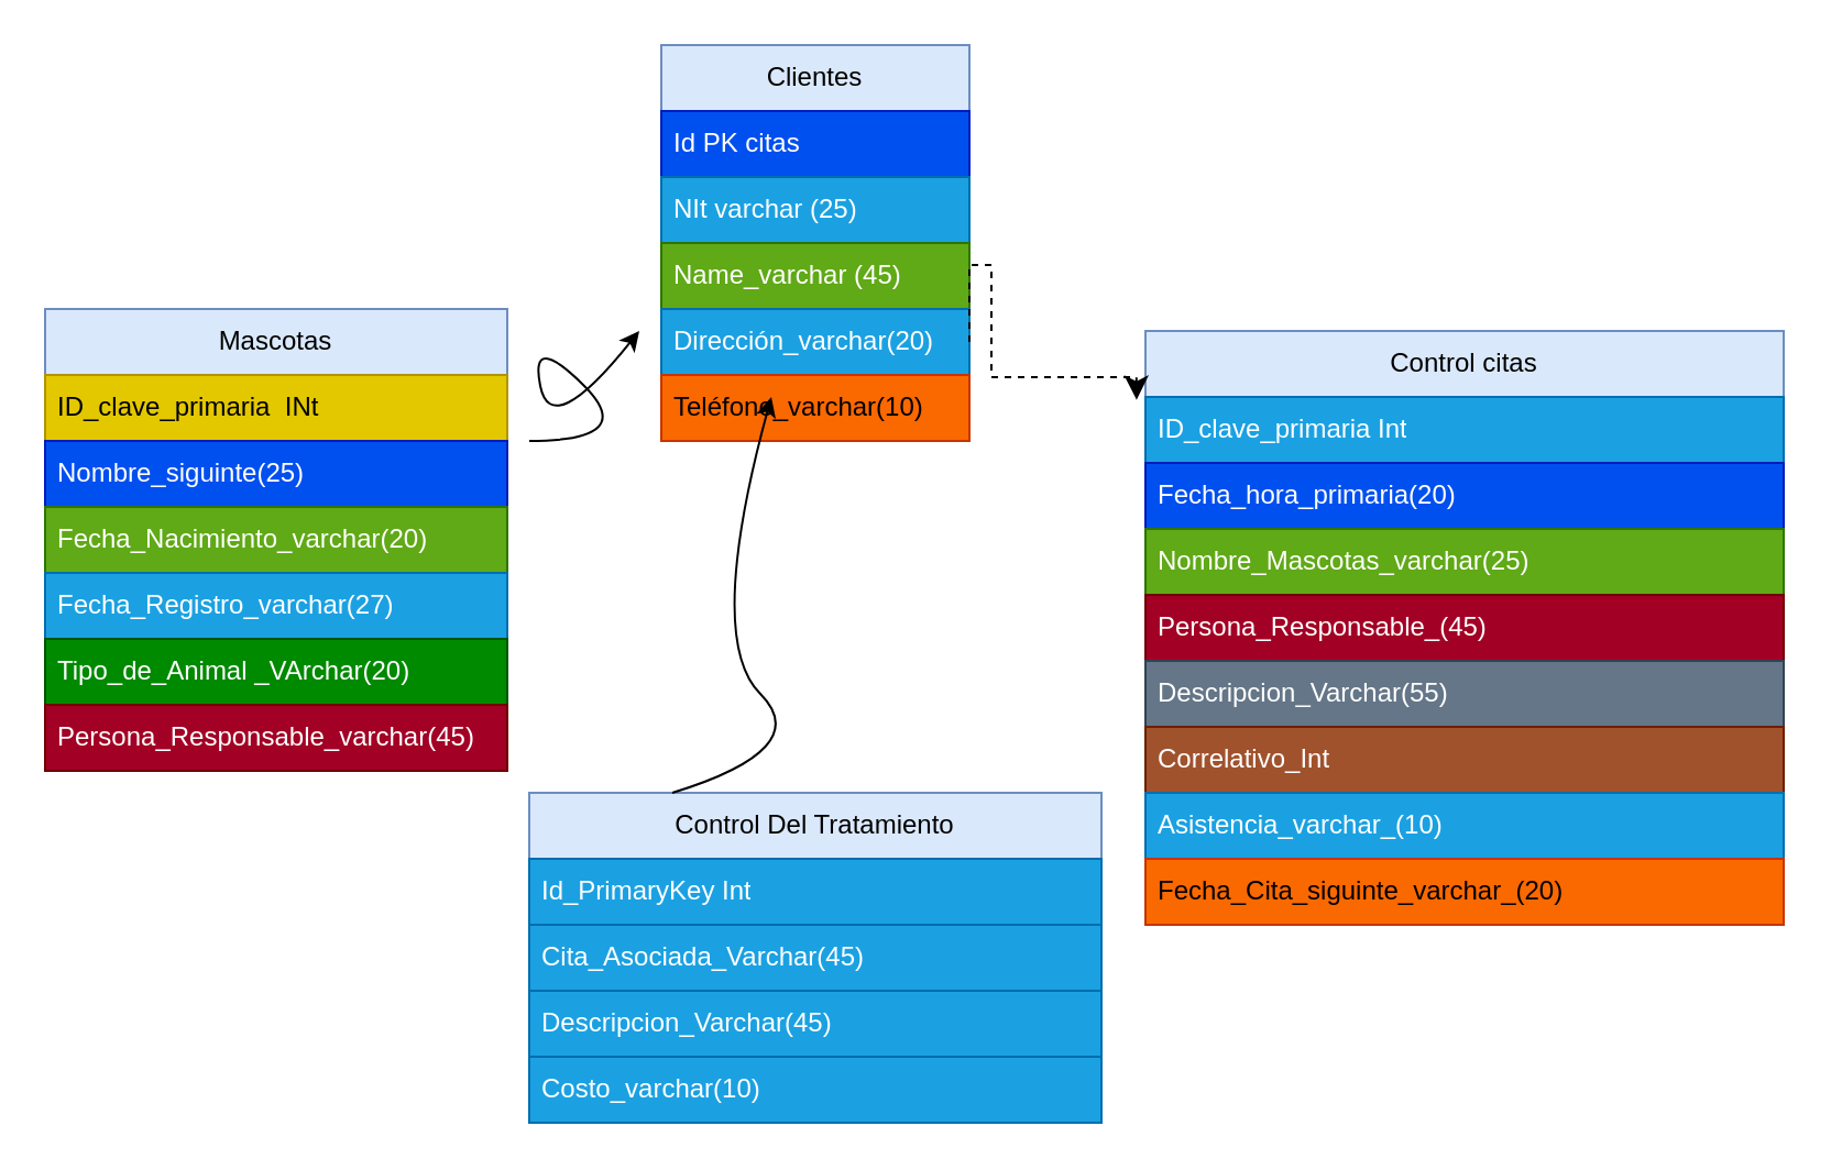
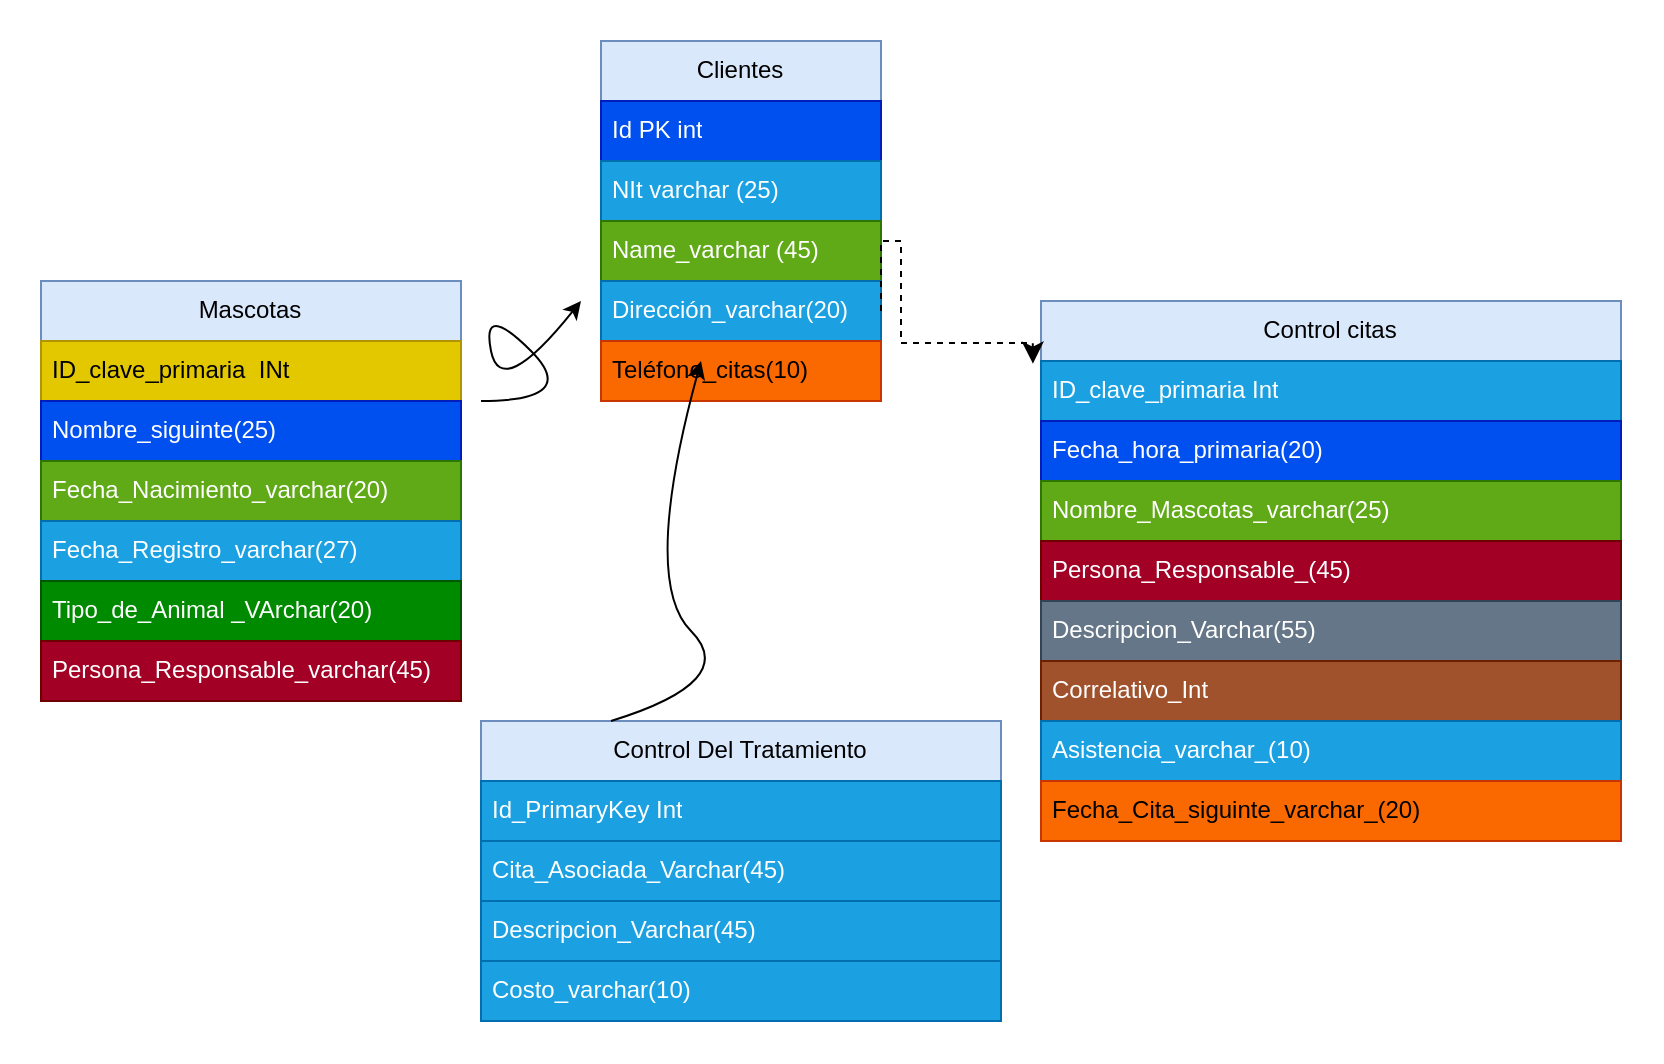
  <mxCell id="0" />
  <mxCell id="1" parent="0" />
  <mxCell id="2" value="Clientes" style="swimlane;fontStyle=0;childLayout=stackLayout;horizontal=1;startSize=30;horizontalStack=0;resizeParent=1;resizeParentMax=0;resizeLast=0;collapsible=1;marginBottom=0;whiteSpace=wrap;html=1;fillColor=#dae8fc;strokeColor=#6c8ebf;" parent="1" vertex="1"><mxGeometry x="300" y="20" width="140" height="180" as="geometry" /></mxCell>
- <mxCell id="3" value="&lt;font style=&quot;vertical-align: inherit;&quot;&gt;&lt;font style=&quot;vertical-align: inherit;&quot;&gt;Id PK citas&lt;/font&gt;&lt;/font&gt;" style="text;strokeColor=#001DBC;fillColor=#0050ef;align=left;verticalAlign=middle;spacingLeft=4;spacingRight=4;overflow=hidden;points=[[0,0.5],[1,0.5]];portConstraint=eastwest;rotatable=0;whiteSpace=wrap;html=1;fontColor=#ffffff;" parent="2" vertex="1"><mxGeometry y="30" width="140" height="30" as="geometry" /></mxCell>
+ <mxCell id="3" value="&lt;font style=&quot;vertical-align: inherit;&quot;&gt;&lt;font style=&quot;vertical-align: inherit;&quot;&gt;Id PK int&lt;/font&gt;&lt;/font&gt;" style="text;strokeColor=#001DBC;fillColor=#0050ef;align=left;verticalAlign=middle;spacingLeft=4;spacingRight=4;overflow=hidden;points=[[0,0.5],[1,0.5]];portConstraint=eastwest;rotatable=0;whiteSpace=wrap;html=1;fontColor=#ffffff;" parent="2" vertex="1"><mxGeometry y="30" width="140" height="30" as="geometry" /></mxCell>
  <mxCell id="4" value="&lt;font style=&quot;vertical-align: inherit;&quot;&gt;&lt;font style=&quot;vertical-align: inherit;&quot;&gt;NIt varchar (25)&lt;/font&gt;&lt;/font&gt;" style="text;strokeColor=#006EAF;fillColor=#1ba1e2;align=left;verticalAlign=middle;spacingLeft=4;spacingRight=4;overflow=hidden;points=[[0,0.5],[1,0.5]];portConstraint=eastwest;rotatable=0;whiteSpace=wrap;html=1;fontColor=#ffffff;" vertex="1" parent="2"><mxGeometry y="60" width="140" height="30" as="geometry" /></mxCell>
  <mxCell id="5" value="Name_varchar (45)" style="text;strokeColor=#2D7600;fillColor=#60a917;align=left;verticalAlign=middle;spacingLeft=4;spacingRight=4;overflow=hidden;points=[[0,0.5],[1,0.5]];portConstraint=eastwest;rotatable=0;whiteSpace=wrap;html=1;fontColor=#ffffff;" parent="2" vertex="1"><mxGeometry y="90" width="140" height="30" as="geometry" /></mxCell>
  <mxCell id="6" value="&lt;font style=&quot;vertical-align: inherit;&quot;&gt;&lt;font style=&quot;vertical-align: inherit;&quot;&gt;Dirección_varchar(20)&lt;/font&gt;&lt;/font&gt;" style="text;strokeColor=#006EAF;fillColor=#1ba1e2;align=left;verticalAlign=middle;spacingLeft=4;spacingRight=4;overflow=hidden;points=[[0,0.5],[1,0.5]];portConstraint=eastwest;rotatable=0;whiteSpace=wrap;html=1;fontColor=#ffffff;" parent="2" vertex="1"><mxGeometry y="120" width="140" height="30" as="geometry" /></mxCell>
- <mxCell id="7" value="&lt;font style=&quot;vertical-align: inherit;&quot;&gt;&lt;font style=&quot;vertical-align: inherit;&quot;&gt;Teléfono_varchar(10)&lt;/font&gt;&lt;/font&gt;" style="text;strokeColor=#C73500;fillColor=#fa6800;align=left;verticalAlign=middle;spacingLeft=4;spacingRight=4;overflow=hidden;points=[[0,0.5],[1,0.5]];portConstraint=eastwest;rotatable=0;whiteSpace=wrap;html=1;fontColor=#000000;" parent="2" vertex="1"><mxGeometry y="150" width="140" height="30" as="geometry" /></mxCell>
+ <mxCell id="7" value="&lt;font style=&quot;vertical-align: inherit;&quot;&gt;&lt;font style=&quot;vertical-align: inherit;&quot;&gt;Teléfono_citas(10)&lt;/font&gt;&lt;/font&gt;" style="text;strokeColor=#C73500;fillColor=#fa6800;align=left;verticalAlign=middle;spacingLeft=4;spacingRight=4;overflow=hidden;points=[[0,0.5],[1,0.5]];portConstraint=eastwest;rotatable=0;whiteSpace=wrap;html=1;fontColor=#000000;" parent="2" vertex="1"><mxGeometry y="150" width="140" height="30" as="geometry" /></mxCell>
  <mxCell id="8" value="Mascotas" style="swimlane;fontStyle=0;childLayout=stackLayout;horizontal=1;startSize=30;horizontalStack=0;resizeParent=1;resizeParentMax=0;resizeLast=0;collapsible=1;marginBottom=0;whiteSpace=wrap;html=1;fillColor=#dae8fc;strokeColor=#6c8ebf;" parent="1" vertex="1"><mxGeometry x="20" y="140" width="210" height="210" as="geometry" /></mxCell>
  <mxCell id="9" value="&lt;font style=&quot;vertical-align: inherit;&quot;&gt;&lt;font style=&quot;vertical-align: inherit;&quot;&gt;&lt;font style=&quot;vertical-align: inherit;&quot;&gt;&lt;font style=&quot;vertical-align: inherit;&quot;&gt;&lt;font style=&quot;vertical-align: inherit;&quot;&gt;&lt;font style=&quot;vertical-align: inherit;&quot;&gt;&lt;font style=&quot;vertical-align: inherit;&quot;&gt;&lt;font style=&quot;vertical-align: inherit;&quot;&gt;&lt;font style=&quot;vertical-align: inherit;&quot;&gt;&lt;font style=&quot;vertical-align: inherit;&quot;&gt;ID_clave_primaria&amp;nbsp; INt&lt;/font&gt;&lt;/font&gt;&lt;/font&gt;&lt;/font&gt;&lt;/font&gt;&lt;/font&gt;&lt;/font&gt;&lt;/font&gt;&lt;/font&gt;&lt;/font&gt;" style="text;strokeColor=#B09500;fillColor=#e3c800;align=left;verticalAlign=middle;spacingLeft=4;spacingRight=4;overflow=hidden;points=[[0,0.5],[1,0.5]];portConstraint=eastwest;rotatable=0;whiteSpace=wrap;html=1;fontColor=#000000;" parent="8" vertex="1"><mxGeometry y="30" width="210" height="30" as="geometry" /></mxCell>
  <mxCell id="10" value="&lt;font style=&quot;vertical-align: inherit;&quot;&gt;&lt;font style=&quot;vertical-align: inherit;&quot;&gt;Nombre_siguinte(25)&lt;/font&gt;&lt;/font&gt;" style="text;strokeColor=#001DBC;fillColor=#0050ef;align=left;verticalAlign=middle;spacingLeft=4;spacingRight=4;overflow=hidden;points=[[0,0.5],[1,0.5]];portConstraint=eastwest;rotatable=0;whiteSpace=wrap;html=1;fontColor=#ffffff;" parent="8" vertex="1"><mxGeometry y="60" width="210" height="30" as="geometry" /></mxCell>
  <mxCell id="11" value="Fecha_Nacimiento_varchar(20)" style="text;strokeColor=#2D7600;fillColor=#60a917;align=left;verticalAlign=middle;spacingLeft=4;spacingRight=4;overflow=hidden;points=[[0,0.5],[1,0.5]];portConstraint=eastwest;rotatable=0;whiteSpace=wrap;html=1;fontColor=#ffffff;" parent="8" vertex="1"><mxGeometry y="90" width="210" height="30" as="geometry" /></mxCell>
  <mxCell id="12" value="Fecha_Registro_varchar(27)" style="text;strokeColor=#006EAF;fillColor=#1ba1e2;align=left;verticalAlign=middle;spacingLeft=4;spacingRight=4;overflow=hidden;points=[[0,0.5],[1,0.5]];portConstraint=eastwest;rotatable=0;whiteSpace=wrap;html=1;fontColor=#ffffff;" parent="8" vertex="1"><mxGeometry y="120" width="210" height="30" as="geometry" /></mxCell>
  <mxCell id="13" value="&lt;font style=&quot;vertical-align: inherit;&quot;&gt;&lt;font style=&quot;vertical-align: inherit;&quot;&gt;Tipo_de_Animal _VArchar(20)&lt;/font&gt;&lt;/font&gt;" style="text;strokeColor=#005700;fillColor=#008a00;align=left;verticalAlign=middle;spacingLeft=4;spacingRight=4;overflow=hidden;points=[[0,0.5],[1,0.5]];portConstraint=eastwest;rotatable=0;whiteSpace=wrap;html=1;fontColor=#ffffff;" parent="8" vertex="1"><mxGeometry y="150" width="210" height="30" as="geometry" /></mxCell>
  <mxCell id="14" value="Persona_Responsable_varchar(45)" style="text;strokeColor=#6F0000;fillColor=#a20025;align=left;verticalAlign=middle;spacingLeft=4;spacingRight=4;overflow=hidden;points=[[0,0.5],[1,0.5]];portConstraint=eastwest;rotatable=0;whiteSpace=wrap;html=1;fontColor=#ffffff;" parent="8" vertex="1"><mxGeometry y="180" width="210" height="30" as="geometry" /></mxCell>
  <mxCell id="15" value="Control citas" style="swimlane;fontStyle=0;childLayout=stackLayout;horizontal=1;startSize=30;horizontalStack=0;resizeParent=1;resizeParentMax=0;resizeLast=0;collapsible=1;marginBottom=0;whiteSpace=wrap;html=1;fillColor=#dae8fc;strokeColor=#6c8ebf;" parent="1" vertex="1"><mxGeometry x="520" y="150" width="290" height="270" as="geometry" /></mxCell>
  <mxCell id="16" value="&lt;font style=&quot;vertical-align: inherit;&quot;&gt;&lt;font style=&quot;vertical-align: inherit;&quot;&gt;&lt;font style=&quot;vertical-align: inherit;&quot;&gt;&lt;font style=&quot;vertical-align: inherit;&quot;&gt;&lt;font style=&quot;vertical-align: inherit;&quot;&gt;&lt;font style=&quot;vertical-align: inherit;&quot;&gt;&lt;font style=&quot;vertical-align: inherit;&quot;&gt;&lt;font style=&quot;vertical-align: inherit;&quot;&gt;ID_clave_primaria Int&lt;/font&gt;&lt;/font&gt;&lt;/font&gt;&lt;/font&gt;&lt;/font&gt;&lt;/font&gt;&lt;/font&gt;&lt;/font&gt;" style="text;strokeColor=#006EAF;fillColor=#1ba1e2;align=left;verticalAlign=middle;spacingLeft=4;spacingRight=4;overflow=hidden;points=[[0,0.5],[1,0.5]];portConstraint=eastwest;rotatable=0;whiteSpace=wrap;html=1;fontColor=#ffffff;" parent="15" vertex="1"><mxGeometry y="30" width="290" height="30" as="geometry" /></mxCell>
  <mxCell id="17" value="&lt;font style=&quot;vertical-align: inherit;&quot;&gt;&lt;font style=&quot;vertical-align: inherit;&quot;&gt;Fecha_hora_primaria(20)&lt;/font&gt;&lt;/font&gt;" style="text;strokeColor=#001DBC;fillColor=#0050ef;align=left;verticalAlign=middle;spacingLeft=4;spacingRight=4;overflow=hidden;points=[[0,0.5],[1,0.5]];portConstraint=eastwest;rotatable=0;whiteSpace=wrap;html=1;fontColor=#ffffff;" parent="15" vertex="1"><mxGeometry y="60" width="290" height="30" as="geometry" /></mxCell>
  <mxCell id="18" value="&lt;font style=&quot;vertical-align: inherit;&quot;&gt;&lt;font style=&quot;vertical-align: inherit;&quot;&gt;Nombre_Mascotas_varchar(25)&lt;/font&gt;&lt;/font&gt;" style="text;strokeColor=#2D7600;fillColor=#60a917;align=left;verticalAlign=middle;spacingLeft=4;spacingRight=4;overflow=hidden;points=[[0,0.5],[1,0.5]];portConstraint=eastwest;rotatable=0;whiteSpace=wrap;html=1;fontColor=#ffffff;" parent="15" vertex="1"><mxGeometry y="90" width="290" height="30" as="geometry" /></mxCell>
  <mxCell id="19" value="Persona_Responsable_(45)" style="text;strokeColor=#6F0000;fillColor=#a20025;align=left;verticalAlign=middle;spacingLeft=4;spacingRight=4;overflow=hidden;points=[[0,0.5],[1,0.5]];portConstraint=eastwest;rotatable=0;whiteSpace=wrap;html=1;fontColor=#ffffff;" parent="15" vertex="1"><mxGeometry y="120" width="290" height="30" as="geometry" /></mxCell>
  <mxCell id="20" value="&lt;font style=&quot;vertical-align: inherit;&quot;&gt;&lt;font style=&quot;vertical-align: inherit;&quot;&gt;Descripcion_Varchar(55)&lt;/font&gt;&lt;/font&gt;" style="text;strokeColor=#314354;fillColor=#647687;align=left;verticalAlign=middle;spacingLeft=4;spacingRight=4;overflow=hidden;points=[[0,0.5],[1,0.5]];portConstraint=eastwest;rotatable=0;whiteSpace=wrap;html=1;fontColor=#ffffff;" vertex="1" parent="15"><mxGeometry y="150" width="290" height="30" as="geometry" /></mxCell>
  <mxCell id="21" value="&lt;font style=&quot;vertical-align: inherit;&quot;&gt;&lt;font style=&quot;vertical-align: inherit;&quot;&gt;Correlativo_Int&lt;/font&gt;&lt;/font&gt;" style="text;strokeColor=#6D1F00;fillColor=#a0522d;align=left;verticalAlign=middle;spacingLeft=4;spacingRight=4;overflow=hidden;points=[[0,0.5],[1,0.5]];portConstraint=eastwest;rotatable=0;whiteSpace=wrap;html=1;fontColor=#ffffff;" vertex="1" parent="15"><mxGeometry y="180" width="290" height="30" as="geometry" /></mxCell>
  <mxCell id="22" value="Asistencia_varchar_(10)" style="text;strokeColor=#006EAF;fillColor=#1ba1e2;align=left;verticalAlign=middle;spacingLeft=4;spacingRight=4;overflow=hidden;points=[[0,0.5],[1,0.5]];portConstraint=eastwest;rotatable=0;whiteSpace=wrap;html=1;fontColor=#ffffff;" parent="15" vertex="1"><mxGeometry y="210" width="290" height="30" as="geometry" /></mxCell>
  <mxCell id="23" value="Fecha_Cita_siguinte_varchar_(20)" style="text;strokeColor=#C73500;fillColor=#fa6800;align=left;verticalAlign=middle;spacingLeft=4;spacingRight=4;overflow=hidden;points=[[0,0.5],[1,0.5]];portConstraint=eastwest;rotatable=0;whiteSpace=wrap;html=1;fontColor=#000000;" parent="15" vertex="1"><mxGeometry y="240" width="290" height="30" as="geometry" /></mxCell>
  <mxCell id="24" value="Control Del Tratamiento" style="swimlane;fontStyle=0;childLayout=stackLayout;horizontal=1;startSize=30;horizontalStack=0;resizeParent=1;resizeParentMax=0;resizeLast=0;collapsible=1;marginBottom=0;whiteSpace=wrap;html=1;fillColor=#dae8fc;strokeColor=#6c8ebf;" parent="1" vertex="1"><mxGeometry x="240" y="360" width="260" height="150" as="geometry" /></mxCell>
  <mxCell id="25" value="&lt;font style=&quot;vertical-align: inherit;&quot;&gt;&lt;font style=&quot;vertical-align: inherit;&quot;&gt;&lt;font style=&quot;vertical-align: inherit;&quot;&gt;&lt;font style=&quot;vertical-align: inherit;&quot;&gt;&lt;font style=&quot;vertical-align: inherit;&quot;&gt;&lt;font style=&quot;vertical-align: inherit;&quot;&gt;&lt;font style=&quot;vertical-align: inherit;&quot;&gt;&lt;font style=&quot;vertical-align: inherit;&quot;&gt;Id_PrimaryKey Int&lt;/font&gt;&lt;/font&gt;&lt;/font&gt;&lt;/font&gt;&lt;/font&gt;&lt;/font&gt;&lt;/font&gt;&lt;/font&gt;" style="text;strokeColor=#006EAF;fillColor=#1ba1e2;align=left;verticalAlign=middle;spacingLeft=4;spacingRight=4;overflow=hidden;points=[[0,0.5],[1,0.5]];portConstraint=eastwest;rotatable=0;whiteSpace=wrap;html=1;fontColor=#ffffff;" parent="24" vertex="1"><mxGeometry y="30" width="260" height="30" as="geometry" /></mxCell>
  <mxCell id="26" value="&lt;font style=&quot;vertical-align: inherit;&quot;&gt;&lt;font style=&quot;vertical-align: inherit;&quot;&gt;&lt;font style=&quot;vertical-align: inherit;&quot;&gt;&lt;font style=&quot;vertical-align: inherit;&quot;&gt;Cita_Asociada_Varchar(45)&lt;/font&gt;&lt;/font&gt;&lt;/font&gt;&lt;/font&gt;" style="text;strokeColor=#006EAF;fillColor=#1ba1e2;align=left;verticalAlign=middle;spacingLeft=4;spacingRight=4;overflow=hidden;points=[[0,0.5],[1,0.5]];portConstraint=eastwest;rotatable=0;whiteSpace=wrap;html=1;fontColor=#ffffff;" parent="24" vertex="1"><mxGeometry y="60" width="260" height="30" as="geometry" /></mxCell>
  <mxCell id="27" value="&lt;font style=&quot;vertical-align: inherit;&quot;&gt;&lt;font style=&quot;vertical-align: inherit;&quot;&gt;&lt;font style=&quot;vertical-align: inherit;&quot;&gt;&lt;font style=&quot;vertical-align: inherit;&quot;&gt;&lt;font style=&quot;vertical-align: inherit;&quot;&gt;&lt;font style=&quot;vertical-align: inherit;&quot;&gt;Descripcion_Varchar(45)&lt;/font&gt;&lt;/font&gt;&lt;/font&gt;&lt;/font&gt;&lt;/font&gt;&lt;/font&gt;" style="text;strokeColor=#006EAF;fillColor=#1ba1e2;align=left;verticalAlign=middle;spacingLeft=4;spacingRight=4;overflow=hidden;points=[[0,0.5],[1,0.5]];portConstraint=eastwest;rotatable=0;whiteSpace=wrap;html=1;fontColor=#ffffff;" parent="24" vertex="1"><mxGeometry y="90" width="260" height="30" as="geometry" /></mxCell>
  <mxCell id="28" value="Costo_varchar(10)" style="text;strokeColor=#006EAF;fillColor=#1ba1e2;align=left;verticalAlign=middle;spacingLeft=4;spacingRight=4;overflow=hidden;points=[[0,0.5],[1,0.5]];portConstraint=eastwest;rotatable=0;whiteSpace=wrap;html=1;fontColor=#ffffff;" parent="24" vertex="1"><mxGeometry y="120" width="260" height="30" as="geometry" /></mxCell>
  <mxCell id="29" value="" style="curved=1;endArrow=classic;html=1;rounded=0;" parent="1" edge="1"><mxGeometry width="50" height="50" relative="1" as="geometry"><mxPoint x="240" y="200" as="sourcePoint" /><mxPoint x="290" y="150" as="targetPoint" /><Array as="points"><mxPoint x="290" y="200" /><mxPoint x="240" y="150" /><mxPoint x="250" y="200" /></Array></mxGeometry></mxCell>
  <mxCell id="30" value="" style="edgeStyle=segmentEdgeStyle;endArrow=classic;html=1;curved=0;rounded=0;endSize=8;startSize=8;sourcePerimeterSpacing=0;targetPerimeterSpacing=0;entryX=-0.014;entryY=0.116;entryDx=0;entryDy=0;entryPerimeter=0;exitX=1;exitY=0.5;exitDx=0;exitDy=0;dashed=1;" parent="1" source="6" target="15" edge="1"><mxGeometry width="100" relative="1" as="geometry"><mxPoint x="450" y="120" as="sourcePoint" /><mxPoint x="500" y="160" as="targetPoint" /><Array as="points"><mxPoint x="440" y="120" /><mxPoint x="450" y="120" /><mxPoint x="450" y="171" /></Array></mxGeometry></mxCell>
  <mxCell id="31" value="" style="curved=1;endArrow=classic;html=1;rounded=0;exitX=0.25;exitY=0;exitDx=0;exitDy=0;" parent="1" source="24" edge="1"><mxGeometry width="50" height="50" relative="1" as="geometry"><mxPoint x="320" y="340" as="sourcePoint" /><mxPoint x="350" y="180" as="targetPoint" /><Array as="points"><mxPoint x="370" y="340" /><mxPoint x="320" y="290" /></Array></mxGeometry></mxCell>
